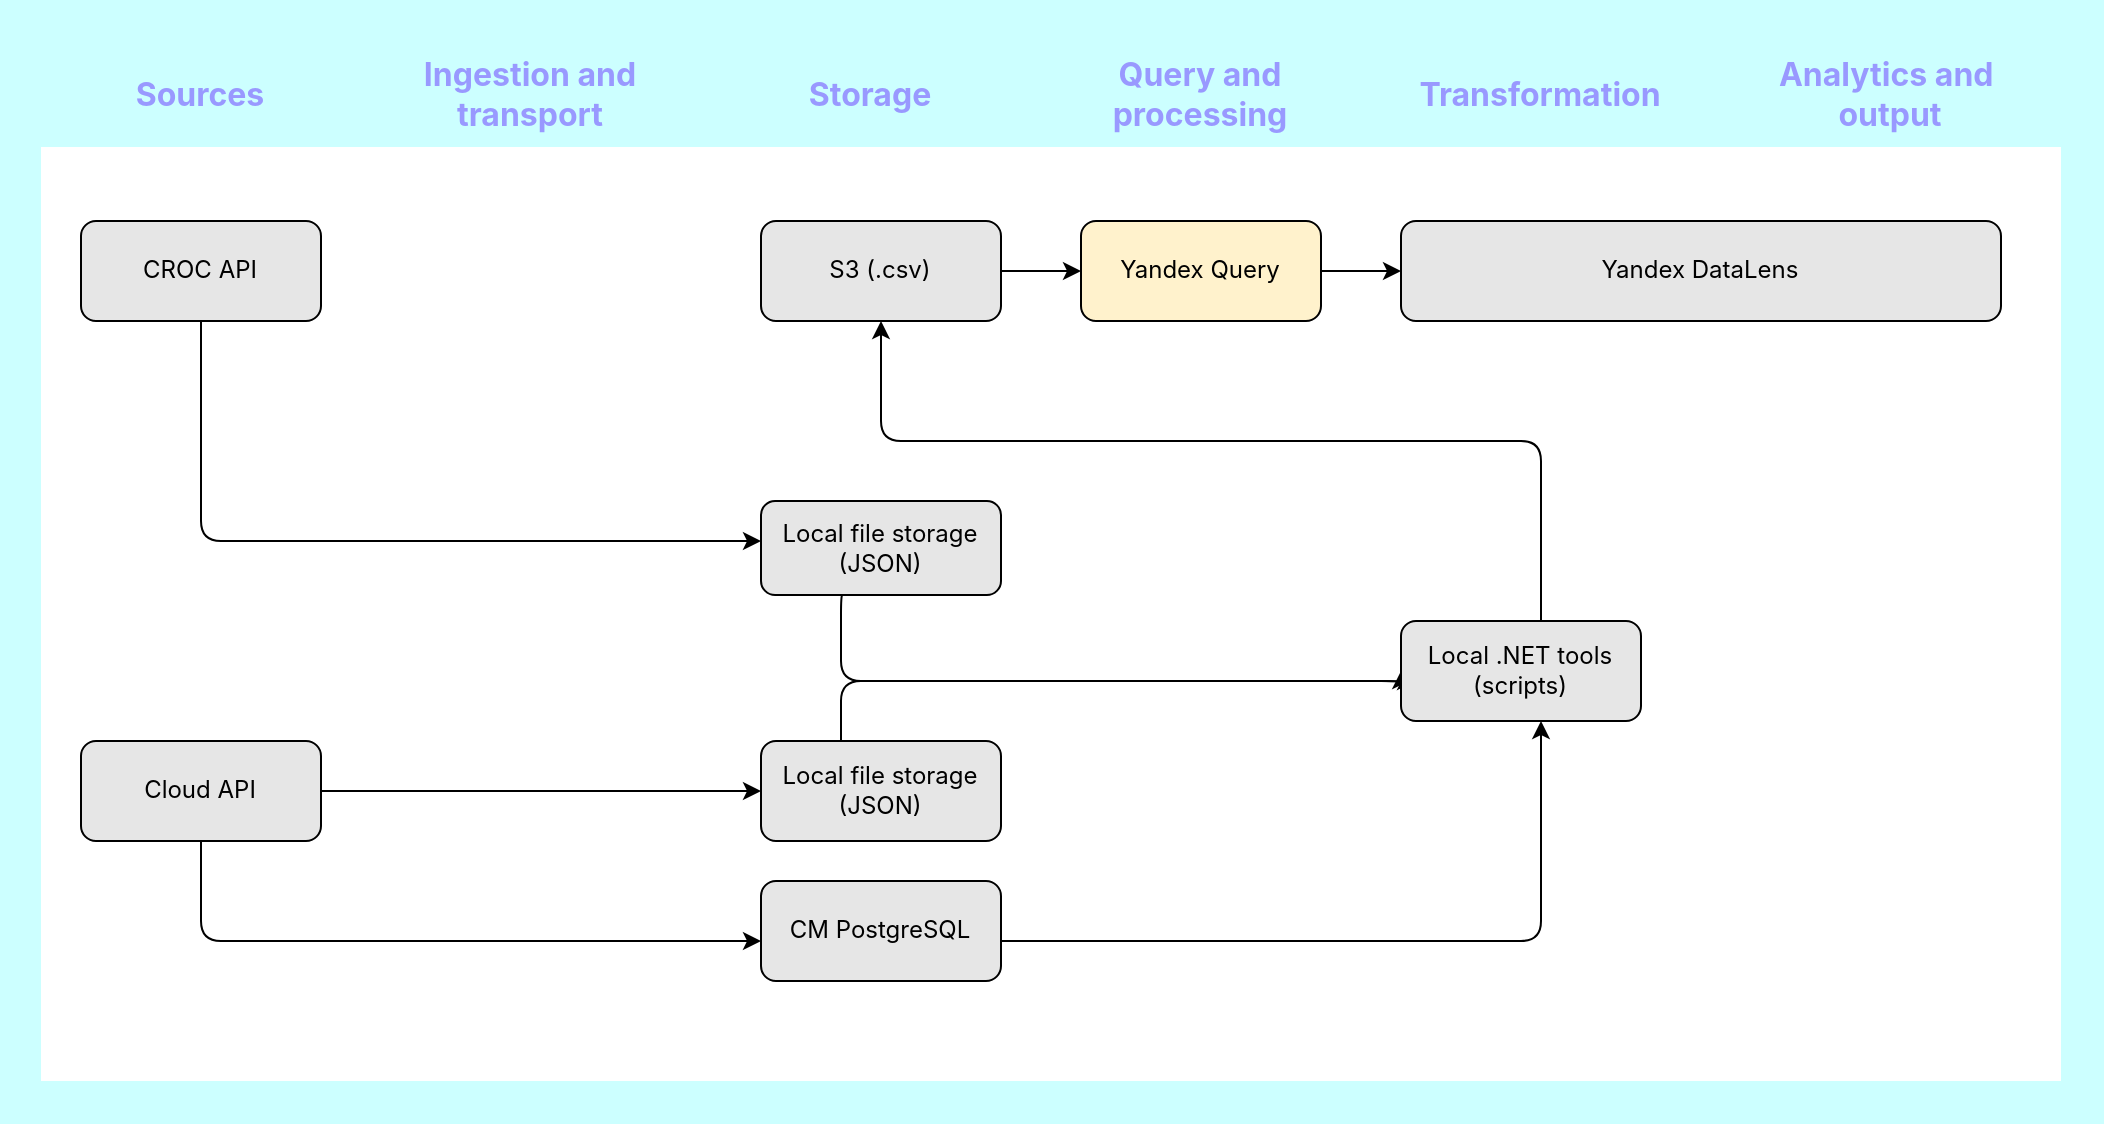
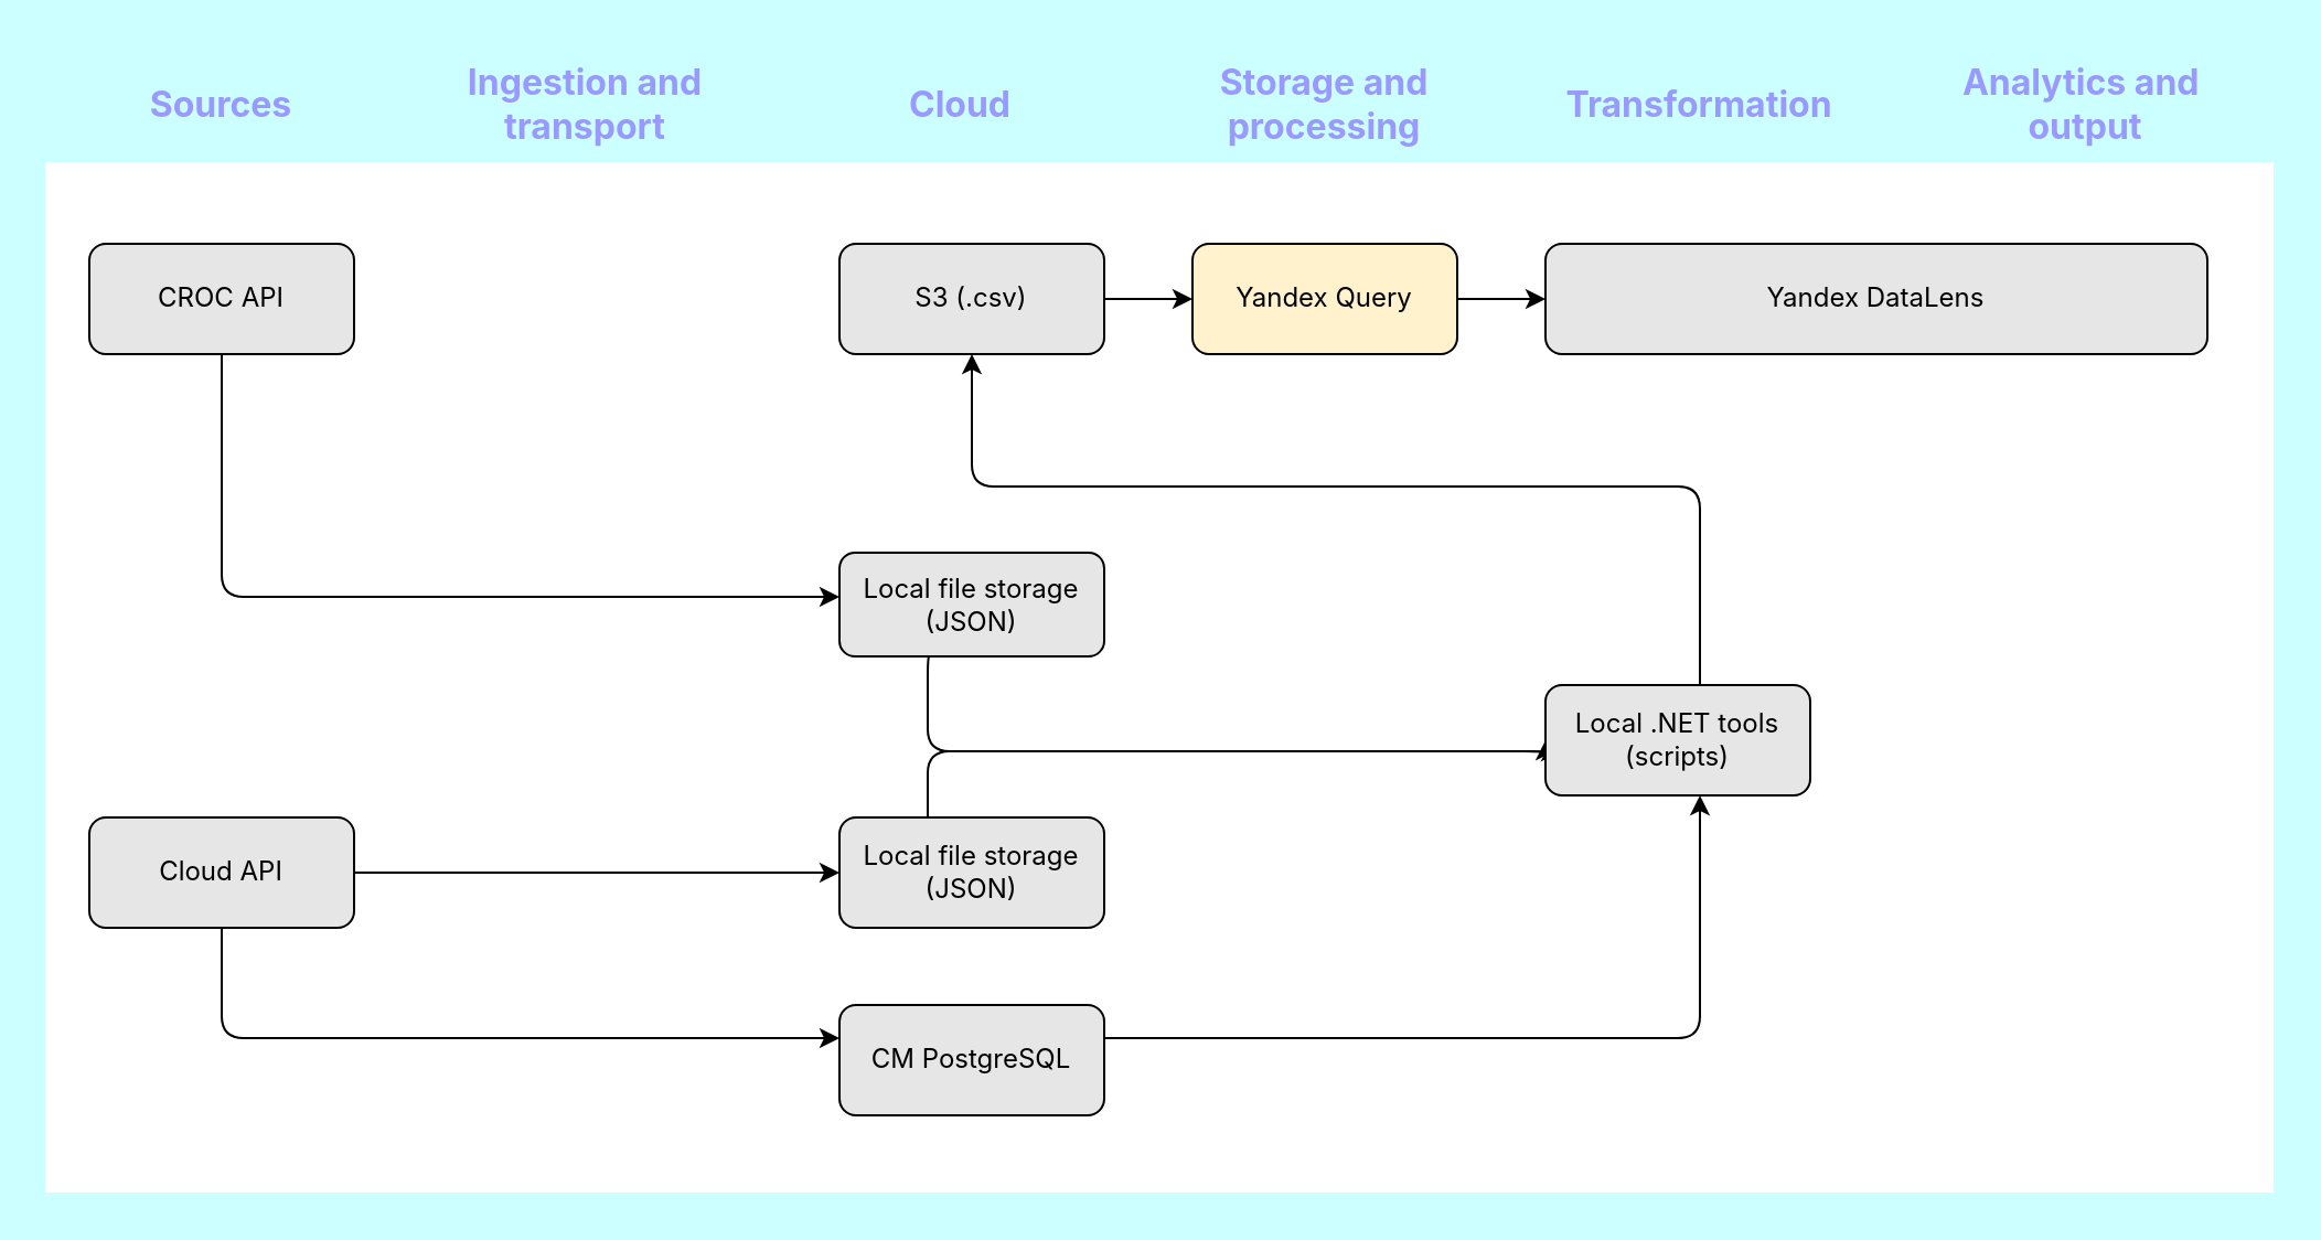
  <mxCell id="0" />
  <mxCell id="1" parent="0" />
  <mxCell id="2" value="" style="shape=table;startSize=0;container=1;collapsible=0;childLayout=tableLayout;fontSize=16;fillColor=none;strokeColor=none;swimlaneLine=1;fontFamily=inter;fixedRows=0;" parent="1" vertex="1"><mxGeometry x="20" y="20" width="1010" height="520" as="geometry" /></mxCell>
  <mxCell id="3" value="" style="shape=tableRow;horizontal=0;startSize=0;swimlaneHead=0;swimlaneBody=0;strokeColor=inherit;top=0;left=0;bottom=0;right=0;collapsible=0;dropTarget=0;fillColor=none;points=[[0,0.5],[1,0.5]];portConstraint=eastwest;fontSize=16;shadow=1;fontStyle=1" parent="2" vertex="1"><mxGeometry width="1010" height="53" as="geometry" /></mxCell>
  <mxCell id="4" value="Sources" style="shape=partialRectangle;html=1;whiteSpace=wrap;connectable=0;strokeColor=inherit;overflow=hidden;fillColor=none;top=0;left=0;bottom=0;right=0;pointerEvents=1;fontSize=16;strokeWidth=0;fontStyle=1;fontColor=#9999FF;fontFamily=inter;" parent="3" vertex="1"><mxGeometry width="160" height="53" as="geometry"><mxRectangle width="160" height="53" as="alternateBounds" /></mxGeometry></mxCell>
  <mxCell id="5" value="Ingestion and transport" style="shape=partialRectangle;html=1;whiteSpace=wrap;connectable=0;strokeColor=inherit;overflow=hidden;fillColor=none;top=0;left=0;bottom=0;right=0;pointerEvents=1;fontSize=16;strokeWidth=0;fontStyle=1;fontColor=#9999FF;fontFamily=inter;" parent="3" vertex="1"><mxGeometry x="160" width="170" height="53" as="geometry"><mxRectangle width="170" height="53" as="alternateBounds" /></mxGeometry></mxCell>
- <mxCell id="6" value="Storage" style="shape=partialRectangle;html=1;whiteSpace=wrap;connectable=0;strokeColor=inherit;overflow=hidden;fillColor=none;top=0;left=0;bottom=0;right=0;pointerEvents=1;fontSize=16;strokeWidth=0;fontStyle=1;fontColor=#9999FF;fontFamily=inter;" parent="3" vertex="1"><mxGeometry x="330" width="170" height="53" as="geometry"><mxRectangle width="170" height="53" as="alternateBounds" /></mxGeometry></mxCell>
- <mxCell id="7" value="Query and processing" style="shape=partialRectangle;html=1;whiteSpace=wrap;connectable=0;strokeColor=inherit;overflow=hidden;fillColor=none;top=0;left=0;bottom=0;right=0;pointerEvents=1;fontSize=16;strokeWidth=0;fontStyle=1;fontColor=#9999FF;fontFamily=inter;" parent="3" vertex="1"><mxGeometry x="500" width="160" height="53" as="geometry"><mxRectangle width="160" height="53" as="alternateBounds" /></mxGeometry></mxCell>
+ <mxCell id="6" value="Cloud" style="shape=partialRectangle;html=1;whiteSpace=wrap;connectable=0;strokeColor=inherit;overflow=hidden;fillColor=none;top=0;left=0;bottom=0;right=0;pointerEvents=1;fontSize=16;strokeWidth=0;fontStyle=1;fontColor=#9999FF;fontFamily=inter;" parent="3" vertex="1"><mxGeometry x="330" width="170" height="53" as="geometry"><mxRectangle width="170" height="53" as="alternateBounds" /></mxGeometry></mxCell>
+ <mxCell id="7" value="Storage and processing" style="shape=partialRectangle;html=1;whiteSpace=wrap;connectable=0;strokeColor=inherit;overflow=hidden;fillColor=none;top=0;left=0;bottom=0;right=0;pointerEvents=1;fontSize=16;strokeWidth=0;fontStyle=1;fontColor=#9999FF;fontFamily=inter;" parent="3" vertex="1"><mxGeometry x="500" width="160" height="53" as="geometry"><mxRectangle width="160" height="53" as="alternateBounds" /></mxGeometry></mxCell>
  <mxCell id="8" value="Transformation" style="shape=partialRectangle;html=1;whiteSpace=wrap;connectable=0;strokeColor=inherit;overflow=hidden;fillColor=none;top=0;left=0;bottom=0;right=0;pointerEvents=1;fontSize=16;strokeWidth=0;fontStyle=1;fontColor=#9999FF;fontFamily=inter;" parent="3" vertex="1"><mxGeometry x="660" width="180" height="53" as="geometry"><mxRectangle width="180" height="53" as="alternateBounds" /></mxGeometry></mxCell>
  <mxCell id="9" value="Analytics and&amp;nbsp;&lt;div&gt;output&lt;/div&gt;" style="shape=partialRectangle;html=1;whiteSpace=wrap;connectable=0;strokeColor=inherit;overflow=hidden;fillColor=none;top=0;left=0;bottom=0;right=0;pointerEvents=1;fontSize=16;strokeWidth=0;fontStyle=1;fontColor=#9999FF;fontFamily=inter;" parent="3" vertex="1"><mxGeometry x="840" width="170" height="53" as="geometry"><mxRectangle width="170" height="53" as="alternateBounds" /></mxGeometry></mxCell>
  <mxCell id="10" value="" style="shape=tableRow;horizontal=0;startSize=0;swimlaneHead=0;swimlaneBody=0;strokeColor=inherit;top=0;left=0;bottom=0;right=0;collapsible=0;dropTarget=0;fillColor=none;points=[[0,0.5],[1,0.5]];portConstraint=eastwest;fontSize=16;" parent="2" vertex="1"><mxGeometry y="53" width="1010" height="467" as="geometry" /></mxCell>
  <mxCell id="11" value="" style="shape=partialRectangle;html=1;whiteSpace=wrap;connectable=0;strokeColor=inherit;overflow=hidden;fillColor=#FFFFFF;top=0;left=0;bottom=0;right=0;pointerEvents=1;fontSize=16;" parent="10" vertex="1"><mxGeometry width="160" height="467" as="geometry"><mxRectangle width="160" height="467" as="alternateBounds" /></mxGeometry></mxCell>
  <mxCell id="12" value="" style="shape=partialRectangle;html=1;whiteSpace=wrap;connectable=0;strokeColor=inherit;overflow=hidden;fillColor=#FFFFFF;top=0;left=0;bottom=0;right=0;pointerEvents=1;fontSize=16;" parent="10" vertex="1"><mxGeometry x="160" width="170" height="467" as="geometry"><mxRectangle width="170" height="467" as="alternateBounds" /></mxGeometry></mxCell>
  <mxCell id="13" value="" style="shape=partialRectangle;html=1;whiteSpace=wrap;connectable=0;strokeColor=inherit;overflow=hidden;fillColor=default;top=0;left=0;bottom=0;right=0;pointerEvents=1;fontSize=16;strokeWidth=8;perimeterSpacing=5;" parent="10" vertex="1"><mxGeometry x="330" width="170" height="467" as="geometry"><mxRectangle width="170" height="467" as="alternateBounds" /></mxGeometry></mxCell>
  <mxCell id="14" style="shape=partialRectangle;html=1;whiteSpace=wrap;connectable=0;strokeColor=inherit;overflow=hidden;fillColor=default;top=0;left=0;bottom=0;right=0;pointerEvents=1;fontSize=16;" parent="10" vertex="1"><mxGeometry x="500" width="160" height="467" as="geometry"><mxRectangle width="160" height="467" as="alternateBounds" /></mxGeometry></mxCell>
  <mxCell id="15" style="shape=partialRectangle;html=1;whiteSpace=wrap;connectable=0;strokeColor=inherit;overflow=hidden;fillColor=default;top=0;left=0;bottom=0;right=0;pointerEvents=1;fontSize=16;" parent="10" vertex="1"><mxGeometry x="660" width="180" height="467" as="geometry"><mxRectangle width="180" height="467" as="alternateBounds" /></mxGeometry></mxCell>
  <mxCell id="16" style="shape=partialRectangle;html=1;whiteSpace=wrap;connectable=0;strokeColor=inherit;overflow=hidden;fillColor=default;top=0;left=0;bottom=0;right=0;pointerEvents=1;fontSize=16;perimeterSpacing=0;shadow=0;" parent="10" vertex="1"><mxGeometry x="840" width="170" height="467" as="geometry"><mxRectangle width="170" height="467" as="alternateBounds" /></mxGeometry></mxCell>
  <mxCell id="17" value="" style="whiteSpace=wrap;html=1;rounded=1;" parent="10" vertex="1"><mxGeometry x="1010" height="467" as="geometry"><mxRectangle width="NaN" height="467" as="alternateBounds" /></mxGeometry></mxCell>
  <mxCell id="18" value="" style="edgeStyle=orthogonalEdgeStyle;rounded=1;orthogonalLoop=1;jettySize=auto;html=1;curved=0;" parent="1" source="19" target="24" edge="1"><mxGeometry relative="1" as="geometry"><Array as="points"><mxPoint x="100" y="270" /></Array><mxPoint as="offset" /></mxGeometry></mxCell>
  <mxCell id="19" value="CROC &lt;span style=&quot;background-color: initial;&quot;&gt;API&lt;/span&gt;" style="rounded=1;whiteSpace=wrap;html=1;fontFamily=inter;fillColor=#E6E6E6;" parent="1" vertex="1"><mxGeometry x="40" y="110" width="120" height="50" as="geometry" /></mxCell>
  <mxCell id="20" value="" style="edgeStyle=orthogonalEdgeStyle;rounded=1;orthogonalLoop=1;jettySize=auto;html=1;curved=0;" parent="1" source="22" target="30" edge="1"><mxGeometry relative="1" as="geometry"><Array as="points"><mxPoint x="100" y="470" /></Array></mxGeometry></mxCell>
  <mxCell id="21" style="edgeStyle=orthogonalEdgeStyle;rounded=0;orthogonalLoop=1;jettySize=auto;html=1;" parent="1" source="22" target="26" edge="1"><mxGeometry relative="1" as="geometry" /></mxCell>
  <mxCell id="22" value="Cloud API" style="rounded=1;whiteSpace=wrap;html=1;fontFamily=inter;fillColor=#E6E6E6;" parent="1" vertex="1"><mxGeometry x="40" y="370" width="120" height="50" as="geometry" /></mxCell>
  <mxCell id="23" style="edgeStyle=orthogonalEdgeStyle;rounded=1;orthogonalLoop=1;jettySize=auto;html=1;curved=0;entryX=0.02;entryY=0.509;entryDx=0;entryDy=0;entryPerimeter=0;exitX=0.345;exitY=0.996;exitDx=0;exitDy=0;exitPerimeter=0;" parent="1" source="24" target="35" edge="1"><mxGeometry relative="1" as="geometry"><mxPoint x="400" y="297" as="sourcePoint" /><mxPoint x="690" y="347" as="targetPoint" /><Array as="points"><mxPoint x="420" y="297" /><mxPoint x="420" y="340" /></Array></mxGeometry></mxCell>
  <mxCell id="24" value="Local file storage (JSON)" style="whiteSpace=wrap;html=1;rounded=1;fontFamily=inter;fillColor=#E6E6E6;" parent="1" vertex="1"><mxGeometry x="380" y="250" width="120" height="47" as="geometry" /></mxCell>
  <mxCell id="25" style="edgeStyle=orthogonalEdgeStyle;rounded=1;orthogonalLoop=1;jettySize=auto;html=1;entryX=0;entryY=0.5;entryDx=0;entryDy=0;curved=0;" parent="1" source="26" target="35" edge="1"><mxGeometry relative="1" as="geometry"><Array as="points"><mxPoint x="420" y="340" /></Array></mxGeometry></mxCell>
  <mxCell id="26" value="Local file storage (JSON)" style="whiteSpace=wrap;html=1;rounded=1;fontFamily=inter;fillColor=#E6E6E6;" parent="1" vertex="1"><mxGeometry x="380" y="370" width="120" height="50" as="geometry" /></mxCell>
  <mxCell id="27" value="" style="edgeStyle=orthogonalEdgeStyle;rounded=0;orthogonalLoop=1;jettySize=auto;html=1;" parent="1" source="28" target="32" edge="1"><mxGeometry relative="1" as="geometry" /></mxCell>
  <mxCell id="28" value="S3 (.csv)" style="whiteSpace=wrap;html=1;rounded=1;fontFamily=inter;fillColor=#E6E6E6;" parent="1" vertex="1"><mxGeometry x="380" y="110" width="120" height="50" as="geometry" /></mxCell>
  <mxCell id="29" style="edgeStyle=orthogonalEdgeStyle;rounded=1;orthogonalLoop=1;jettySize=auto;html=1;curved=0;" parent="1" source="30" target="35" edge="1"><mxGeometry relative="1" as="geometry"><mxPoint x="770" y="470" as="sourcePoint" /><mxPoint x="1040" y="250" as="targetPoint" /><Array as="points"><mxPoint x="770" y="470" /></Array></mxGeometry></mxCell>
- <mxCell id="30" value="CM PostgreSQL" style="whiteSpace=wrap;html=1;rounded=1;fontFamily=inter;fillColor=#E6E6E6;" parent="1" vertex="1"><mxGeometry x="380" y="440" width="120" height="50" as="geometry" /></mxCell>
+ <mxCell id="30" value="CM PostgreSQL" style="whiteSpace=wrap;html=1;rounded=1;fontFamily=inter;fillColor=#E6E6E6;" parent="1" vertex="1"><mxGeometry x="380" y="455" width="120" height="50" as="geometry" /></mxCell>
  <mxCell id="31" value="" style="edgeStyle=orthogonalEdgeStyle;rounded=0;orthogonalLoop=1;jettySize=auto;html=1;" parent="1" source="32" target="33" edge="1"><mxGeometry relative="1" as="geometry"><Array as="points"><mxPoint x="600" y="130" /></Array></mxGeometry></mxCell>
  <mxCell id="32" value="Yandex Query" style="whiteSpace=wrap;html=1;rounded=1;fontFamily=inter;fillColor=#fff2cc;" parent="1" vertex="1"><mxGeometry x="540" y="110" width="120" height="50" as="geometry" /></mxCell>
  <mxCell id="33" value="Yandex DataLens" style="whiteSpace=wrap;html=1;rounded=1;fontFamily=inter;fillColor=#E6E6E6;" parent="1" vertex="1"><mxGeometry x="700" y="110" width="300" height="50" as="geometry" /></mxCell>
  <mxCell id="34" style="edgeStyle=orthogonalEdgeStyle;rounded=1;orthogonalLoop=1;jettySize=auto;html=1;curved=0;" parent="1" source="35" target="28" edge="1"><mxGeometry relative="1" as="geometry"><Array as="points"><mxPoint x="770" y="220" /><mxPoint x="440" y="220" /></Array></mxGeometry></mxCell>
  <mxCell id="35" value="Local .NET tools (scripts)" style="rounded=1;whiteSpace=wrap;html=1;fontFamily=inter;fillColor=#E6E6E6;" parent="1" vertex="1"><mxGeometry x="700" y="310" width="120" height="50" as="geometry" /></mxCell>
